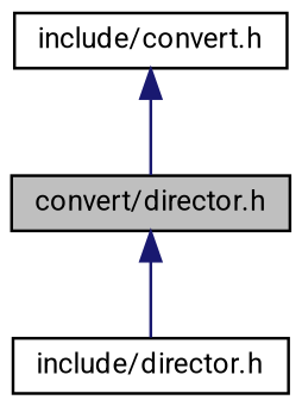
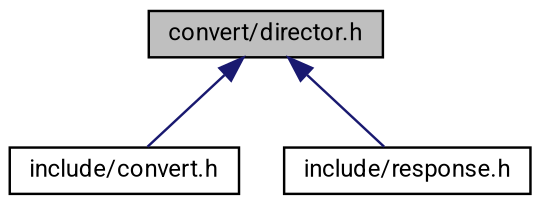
  digraph {
    fontname=Roboto
    node [color=black fillcolor=white fontname=Roboto fontsize=10 shape=record style=filled]
    edge [color=midnightblue dir=back fontname=Roboto fontsize=10 labelfontname=Helvetica labelfontsize=10 style=solid]
    n1 [fillcolor=grey75 fontcolor=black height=0.2 label="convert/director.h" width=0.4]
    n2 [height=0.2 label="include/convert.h" width=0.4]
-   n3 [height=0.2 label="include/director.h" width=0.4]
-   n2 -> n1
+   n3 [height=0.2 label="include/response.h" width=0.4]
+   n1 -> n2
    n1 -> n3
  }
